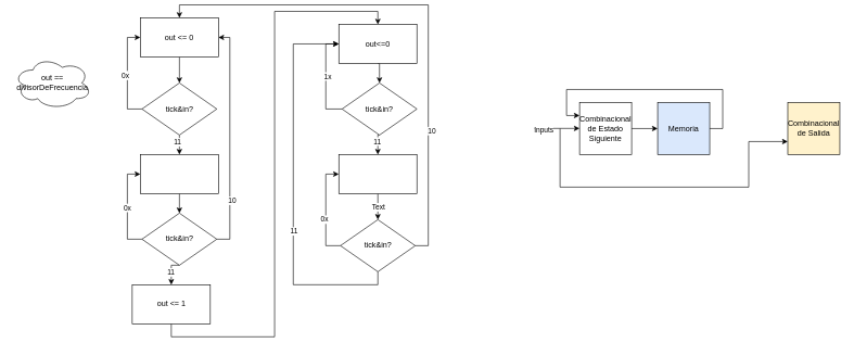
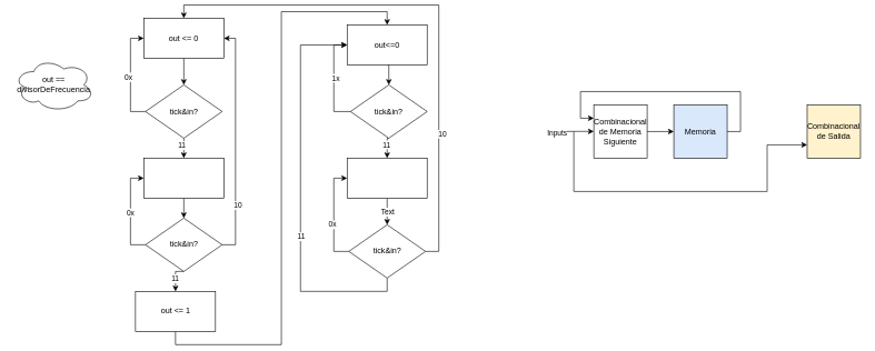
  <mxCell id="0" />
  <mxCell id="1" parent="0" />
  <mxCell id="2" style="edgeStyle=orthogonalEdgeStyle;rounded=0;orthogonalLoop=1;jettySize=auto;html=1;exitX=0.5;exitY=1;exitDx=0;exitDy=0;entryX=0.5;entryY=0;entryDx=0;entryDy=0;" edge="1" parent="1" source="3" target="9"><mxGeometry relative="1" as="geometry" /></mxCell>
  <mxCell id="3" value="out &amp;lt;= 0" style="rounded=0;whiteSpace=wrap;html=1;" parent="1" vertex="1"><mxGeometry x="215" y="20" width="120" height="60" as="geometry" /></mxCell>
  <mxCell id="4" style="edgeStyle=orthogonalEdgeStyle;rounded=0;orthogonalLoop=1;jettySize=auto;html=1;exitX=0;exitY=0.5;exitDx=0;exitDy=0;entryX=0;entryY=0.5;entryDx=0;entryDy=0;" parent="1" source="9" target="3" edge="1"><mxGeometry relative="1" as="geometry" /></mxCell>
  <mxCell id="5" value="F" style="edgeLabel;html=1;align=center;verticalAlign=middle;resizable=0;points=[];" parent="4" connectable="0" vertex="1"><mxGeometry x="-0.021" y="1" relative="1" as="geometry"><mxPoint as="offset" /></mxGeometry></mxCell>
  <mxCell id="6" value="0x" style="edgeLabel;html=1;align=center;verticalAlign=middle;resizable=0;points=[];" vertex="1" connectable="0" parent="4"><mxGeometry x="-0.032" y="4" relative="1" as="geometry"><mxPoint as="offset" /></mxGeometry></mxCell>
  <mxCell id="7" style="edgeStyle=orthogonalEdgeStyle;rounded=0;orthogonalLoop=1;jettySize=auto;html=1;exitX=0.5;exitY=1;exitDx=0;exitDy=0;entryX=0.5;entryY=0;entryDx=0;entryDy=0;" parent="1" source="9" target="25" edge="1"><mxGeometry relative="1" as="geometry" /></mxCell>
  <mxCell id="8" value="11" style="edgeLabel;html=1;align=center;verticalAlign=middle;resizable=0;points=[];" vertex="1" connectable="0" parent="7"><mxGeometry x="-0.244" y="-4" relative="1" as="geometry"><mxPoint y="-1" as="offset" /></mxGeometry></mxCell>
  <mxCell id="9" value="tick&amp;amp;in?" style="rhombus;whiteSpace=wrap;html=1;" parent="1" vertex="1"><mxGeometry x="217.5" y="120" width="115" height="80" as="geometry" /></mxCell>
  <mxCell id="10" style="edgeStyle=orthogonalEdgeStyle;rounded=0;orthogonalLoop=1;jettySize=auto;html=1;exitX=0.5;exitY=1;exitDx=0;exitDy=0;entryX=0.5;entryY=0;entryDx=0;entryDy=0;" parent="1" source="11" target="34" edge="1"><mxGeometry relative="1" as="geometry" /></mxCell>
  <mxCell id="11" value="out &amp;lt;= 1" style="rounded=0;whiteSpace=wrap;html=1;" parent="1" vertex="1"><mxGeometry x="202.5" y="430" width="120" height="60" as="geometry" /></mxCell>
  <mxCell id="12" style="edgeStyle=orthogonalEdgeStyle;rounded=0;orthogonalLoop=1;jettySize=auto;html=1;exitX=0.5;exitY=1;exitDx=0;exitDy=0;entryX=0.5;entryY=0;entryDx=0;entryDy=0;" parent="1" source="14" edge="1"><mxGeometry relative="1" as="geometry"><mxPoint x="580" y="330" as="targetPoint" /></mxGeometry></mxCell>
  <mxCell id="13" value="Text" style="edgeLabel;html=1;align=center;verticalAlign=middle;resizable=0;points=[];" parent="12" connectable="0" vertex="1"><mxGeometry x="0.04" relative="1" as="geometry"><mxPoint as="offset" /></mxGeometry></mxCell>
  <mxCell id="14" value="" style="rounded=0;whiteSpace=wrap;html=1;" parent="1" vertex="1"><mxGeometry x="520" y="230" width="120" height="60" as="geometry" /></mxCell>
  <mxCell id="15" style="edgeStyle=orthogonalEdgeStyle;rounded=0;orthogonalLoop=1;jettySize=auto;html=1;exitX=1;exitY=0.5;exitDx=0;exitDy=0;entryX=0;entryY=0.5;entryDx=0;entryDy=0;" parent="1" source="16" target="18" edge="1"><mxGeometry relative="1" as="geometry" /></mxCell>
- <mxCell id="16" value="Combinacional de Estado Siguiente" style="whiteSpace=wrap;html=1;aspect=fixed;" parent="1" vertex="1"><mxGeometry x="890" y="150" width="80" height="80" as="geometry" /></mxCell>
+ <mxCell id="16" value="Combinacional de Memoria Siguiente" style="whiteSpace=wrap;html=1;aspect=fixed;" parent="1" vertex="1"><mxGeometry x="890" y="150" width="80" height="80" as="geometry" /></mxCell>
  <mxCell id="17" style="edgeStyle=orthogonalEdgeStyle;rounded=0;orthogonalLoop=1;jettySize=auto;html=1;exitX=1;exitY=0.5;exitDx=0;exitDy=0;entryX=0;entryY=0.25;entryDx=0;entryDy=0;" parent="1" source="18" target="16" edge="1"><mxGeometry relative="1" as="geometry"><Array as="points"><mxPoint x="1110" y="190" /><mxPoint x="1110" y="130" /><mxPoint x="870" y="130" /><mxPoint x="870" y="170" /></Array></mxGeometry></mxCell>
  <mxCell id="18" value="Memoria" style="whiteSpace=wrap;html=1;aspect=fixed;fillColor=#dae8fc;" parent="1" vertex="1"><mxGeometry x="1010" y="150" width="80" height="80" as="geometry" /></mxCell>
  <mxCell id="19" value="Combinacional de Salida" style="whiteSpace=wrap;html=1;aspect=fixed;fillColor=#fff2cc;" parent="1" vertex="1"><mxGeometry x="1210" y="150" width="80" height="80" as="geometry" /></mxCell>
  <mxCell id="20" value="" style="endArrow=classic;html=1;rounded=0;" parent="1" edge="1"><mxGeometry width="50" height="50" relative="1" as="geometry"><mxPoint x="820" y="189.79" as="sourcePoint" /><mxPoint x="890" y="189.79" as="targetPoint" /></mxGeometry></mxCell>
  <mxCell id="21" value="Inputs" style="edgeLabel;html=1;align=center;verticalAlign=middle;resizable=0;points=[];" parent="20" connectable="0" vertex="1"><mxGeometry x="-0.593" y="-2" relative="1" as="geometry"><mxPoint as="offset" /></mxGeometry></mxCell>
  <mxCell id="22" value="" style="endArrow=classic;html=1;rounded=0;entryX=0;entryY=0.75;entryDx=0;entryDy=0;" parent="1" target="19" edge="1"><mxGeometry width="50" height="50" relative="1" as="geometry"><mxPoint x="860" y="190" as="sourcePoint" /><mxPoint x="980" y="280" as="targetPoint" /><Array as="points"><mxPoint x="860" y="280" /><mxPoint x="1150" y="280" /><mxPoint x="1150" y="210" /></Array></mxGeometry></mxCell>
  <mxCell id="23" value="out == divisorDeFrecuencia" style="ellipse;shape=cloud;whiteSpace=wrap;html=1;" parent="1" vertex="1"><mxGeometry x="20" y="80" width="120" height="80" as="geometry" /></mxCell>
  <mxCell id="24" style="edgeStyle=orthogonalEdgeStyle;rounded=0;orthogonalLoop=1;jettySize=auto;html=1;exitX=0.5;exitY=1;exitDx=0;exitDy=0;entryX=0.5;entryY=0;entryDx=0;entryDy=0;" parent="1" source="25" target="32" edge="1"><mxGeometry relative="1" as="geometry" /></mxCell>
  <mxCell id="25" value="" style="rounded=0;whiteSpace=wrap;html=1;" parent="1" vertex="1"><mxGeometry x="215" y="230" width="120" height="60" as="geometry" /></mxCell>
  <mxCell id="26" style="edgeStyle=orthogonalEdgeStyle;rounded=0;orthogonalLoop=1;jettySize=auto;html=1;exitX=0;exitY=0.5;exitDx=0;exitDy=0;entryX=0;entryY=0.5;entryDx=0;entryDy=0;" parent="1" source="32" target="25" edge="1"><mxGeometry relative="1" as="geometry" /></mxCell>
  <mxCell id="27" value="0x" style="edgeLabel;html=1;align=center;verticalAlign=middle;resizable=0;points=[];" vertex="1" connectable="0" parent="26"><mxGeometry x="-0.001" y="1" relative="1" as="geometry"><mxPoint as="offset" /></mxGeometry></mxCell>
  <mxCell id="28" style="edgeStyle=orthogonalEdgeStyle;rounded=0;orthogonalLoop=1;jettySize=auto;html=1;exitX=0.5;exitY=1;exitDx=0;exitDy=0;entryX=0.5;entryY=0;entryDx=0;entryDy=0;" edge="1" parent="1" source="32" target="11"><mxGeometry relative="1" as="geometry" /></mxCell>
  <mxCell id="29" value="11" style="edgeLabel;html=1;align=center;verticalAlign=middle;resizable=0;points=[];" vertex="1" connectable="0" parent="28"><mxGeometry x="0.016" y="-1" relative="1" as="geometry"><mxPoint y="1" as="offset" /></mxGeometry></mxCell>
  <mxCell id="30" style="edgeStyle=orthogonalEdgeStyle;rounded=0;orthogonalLoop=1;jettySize=auto;html=1;exitX=1;exitY=0.5;exitDx=0;exitDy=0;entryX=1;entryY=0.5;entryDx=0;entryDy=0;" edge="1" parent="1" source="32" target="3"><mxGeometry relative="1" as="geometry" /></mxCell>
  <mxCell id="31" value="10" style="edgeLabel;html=1;align=center;verticalAlign=middle;resizable=0;points=[];" vertex="1" connectable="0" parent="30"><mxGeometry x="-0.543" y="-3" relative="1" as="geometry"><mxPoint y="-1" as="offset" /></mxGeometry></mxCell>
  <mxCell id="32" value="tick&amp;amp;in?" style="rhombus;whiteSpace=wrap;html=1;" parent="1" vertex="1"><mxGeometry x="217.5" y="320" width="115" height="80" as="geometry" /></mxCell>
  <mxCell id="33" style="edgeStyle=orthogonalEdgeStyle;rounded=0;orthogonalLoop=1;jettySize=auto;html=1;exitX=0.5;exitY=1;exitDx=0;exitDy=0;entryX=0.5;entryY=0;entryDx=0;entryDy=0;" parent="1" source="34" target="39" edge="1"><mxGeometry relative="1" as="geometry" /></mxCell>
  <mxCell id="34" value="out&amp;lt;=0" style="rounded=0;whiteSpace=wrap;html=1;" parent="1" vertex="1"><mxGeometry x="520" y="30" width="120" height="60" as="geometry" /></mxCell>
  <mxCell id="35" style="edgeStyle=orthogonalEdgeStyle;rounded=0;orthogonalLoop=1;jettySize=auto;html=1;exitX=0.5;exitY=1;exitDx=0;exitDy=0;entryX=0.5;entryY=0;entryDx=0;entryDy=0;" parent="1" source="39" target="14" edge="1"><mxGeometry relative="1" as="geometry" /></mxCell>
  <mxCell id="36" value="11" style="edgeLabel;html=1;align=center;verticalAlign=middle;resizable=0;points=[];" vertex="1" connectable="0" parent="35"><mxGeometry x="-0.233" y="-2" relative="1" as="geometry"><mxPoint as="offset" /></mxGeometry></mxCell>
  <mxCell id="37" style="edgeStyle=orthogonalEdgeStyle;rounded=0;orthogonalLoop=1;jettySize=auto;html=1;exitX=0;exitY=0.5;exitDx=0;exitDy=0;entryX=0;entryY=0.5;entryDx=0;entryDy=0;" edge="1" parent="1" source="39" target="34"><mxGeometry relative="1" as="geometry" /></mxCell>
  <mxCell id="38" value="1x" style="edgeLabel;html=1;align=center;verticalAlign=middle;resizable=0;points=[];" vertex="1" connectable="0" parent="37"><mxGeometry x="0.053" y="-2" relative="1" as="geometry"><mxPoint as="offset" /></mxGeometry></mxCell>
  <mxCell id="39" value="tick&amp;amp;in?" style="rhombus;whiteSpace=wrap;html=1;" parent="1" vertex="1"><mxGeometry x="525" y="120" width="115" height="80" as="geometry" /></mxCell>
  <mxCell id="40" style="edgeStyle=orthogonalEdgeStyle;rounded=0;orthogonalLoop=1;jettySize=auto;html=1;exitX=0;exitY=0.5;exitDx=0;exitDy=0;entryX=0;entryY=0.5;entryDx=0;entryDy=0;" parent="1" source="46" target="14" edge="1"><mxGeometry relative="1" as="geometry" /></mxCell>
  <mxCell id="41" value="0x" style="edgeLabel;html=1;align=center;verticalAlign=middle;resizable=0;points=[];" vertex="1" connectable="0" parent="40"><mxGeometry x="-0.168" y="3" relative="1" as="geometry"><mxPoint as="offset" /></mxGeometry></mxCell>
  <mxCell id="42" style="edgeStyle=orthogonalEdgeStyle;rounded=0;orthogonalLoop=1;jettySize=auto;html=1;exitX=1;exitY=0.5;exitDx=0;exitDy=0;entryX=0.5;entryY=0;entryDx=0;entryDy=0;" edge="1" parent="1" source="46" target="3"><mxGeometry relative="1" as="geometry" /></mxCell>
  <mxCell id="43" value="10" style="edgeLabel;html=1;align=center;verticalAlign=middle;resizable=0;points=[];" vertex="1" connectable="0" parent="42"><mxGeometry x="-0.502" y="-5" relative="1" as="geometry"><mxPoint as="offset" /></mxGeometry></mxCell>
  <mxCell id="44" style="edgeStyle=orthogonalEdgeStyle;rounded=0;orthogonalLoop=1;jettySize=auto;html=1;exitX=0.5;exitY=1;exitDx=0;exitDy=0;entryX=0;entryY=0.5;entryDx=0;entryDy=0;" edge="1" parent="1" source="46" target="34"><mxGeometry relative="1" as="geometry"><Array as="points"><mxPoint x="580" y="430" /><mxPoint x="450" y="430" /><mxPoint x="450" y="60" /></Array></mxGeometry></mxCell>
  <mxCell id="45" value="11" style="edgeLabel;html=1;align=center;verticalAlign=middle;resizable=0;points=[];" vertex="1" connectable="0" parent="44"><mxGeometry x="-0.209" relative="1" as="geometry"><mxPoint as="offset" /></mxGeometry></mxCell>
  <mxCell id="46" value="tick&amp;amp;in?" style="rhombus;whiteSpace=wrap;html=1;" parent="1" vertex="1"><mxGeometry x="522.5" y="330" width="115" height="80" as="geometry" /></mxCell>
